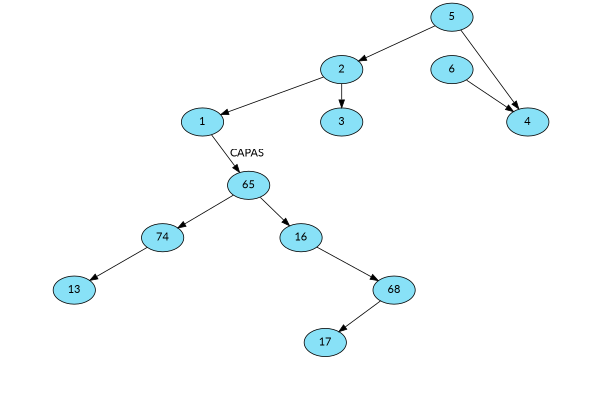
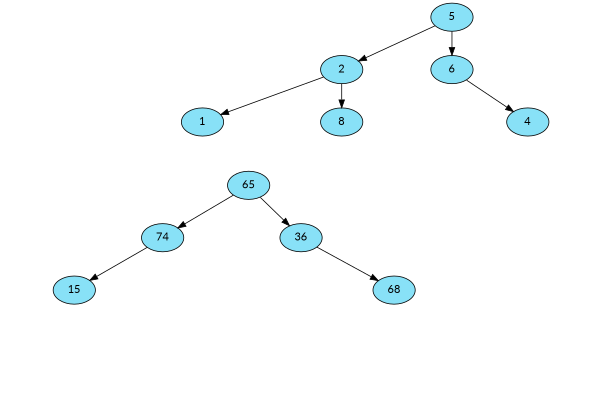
  digraph {
    fontname=Lato
    nodesep=0
    ranksep=0.4
    node [fillcolor="#88E1F7" fontname=Lato style=filled]
    edge [fontname=Lato arrowsize=0 style=invisible]
    n1 [label=5]
    n2 [label=2]
    n3 [label=6]
    n4 [label=1]
-   n5 [label=3]
+   n5 [label=8]
    Invisible759326409 [style=invis]
    n7 [label=4]
    Invisible219936980 [style=invis]
    n9 [label=65]
    Invisible419326396 [style=invis]
    n11 [label=74]
-   n12 [label=16]
+   n12 [label=36]
    Invisible697067219 [style=invis]
-   n14 [label=13]
+   n14 [label=15]
    Invisible60809588 [style=invis]
    Invisible483032886 [style=invis]
    n17 [label=68]
    Invisible656415539 [style=invis]
-   n19 [label=17]
    Invisible547918307 [style=invis]
    Invisible125234109 [style=invis]
    n1 -> n2 [arrowsize="" style=""]
-   n1 -> n7 [arrowsize="" style=""]
+   n1 -> n3 [arrowsize="" style=""]
    n2 -> n4 [arrowsize="" style=""]
    n2 -> n5 [arrowsize="" style=""]
    n3 -> Invisible759326409
    n3 -> n7 [arrowsize="" style=""]
    n4 -> Invisible219936980
    n4 -> Invisible219936980
-   n4 -> n9 [label=CAPAS arrowsize="" style=""]
    n5 -> Invisible419326396
    n5 -> Invisible419326396
    n7 -> Invisible697067219
    n7 -> Invisible697067219
    n9 -> n11 [arrowsize="" style=""]
    n9 -> n12 [arrowsize="" style=""]
    n11 -> n14 [arrowsize="" style=""]
    n11 -> Invisible60809588
    n12 -> Invisible483032886
    n12 -> n17 [arrowsize="" style=""]
    n14 -> Invisible656415539
    n14 -> Invisible656415539
-   n17 -> n19 [arrowsize="" style=""]
    n17 -> Invisible547918307
-   n19 -> Invisible125234109
-   n19 -> Invisible125234109
  }
